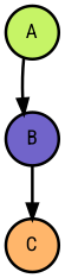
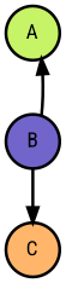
  digraph {
    bgcolor=white
    fontname="Roboto Condensed"
    node [fontname="Roboto Condensed" fontsize=14 margin=0 penwidth=2 shape=circle style=filled]
    edge [fontcolor=black fontname="Roboto Condensed" penwidth=2]
    n1 [fillcolor="#C6F466" label=A]
    n2 [fillcolor="#7164CA" label=B]
    n3 [fillcolor="#FFB66B" label=C]
-   n1 -> n2
+   n2 -> n1
    n2 -> n3
  }
